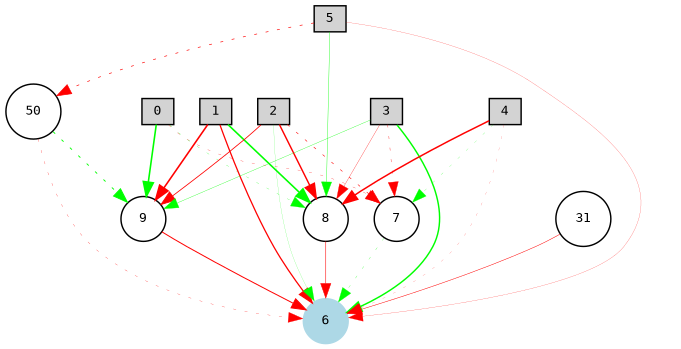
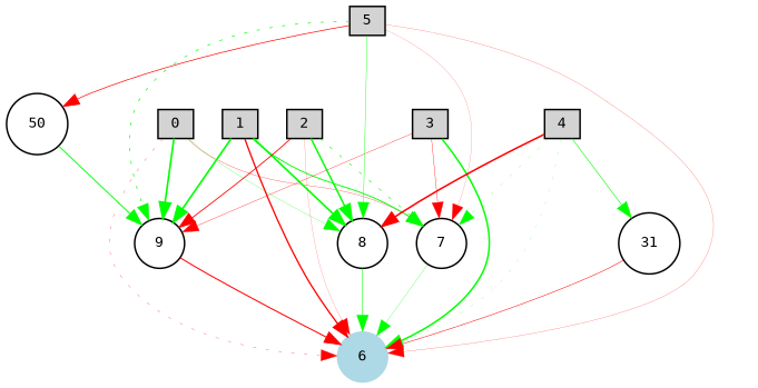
  digraph {
    fontname="DejaVu Sans Mono"
    node [fontname="DejaVu Sans Mono" fontsize=9 shape=box style=filled]
    edge [color=red fontname="DejaVu Sans Mono" penwidth=1.1 style=solid]
    0 [height=0.2 width=0.2]
    6 [color=lightblue height=0.2 shape=circle width=0.2]
    9 [height=0.2 shape=circle width=0.2 style=""]
    7 [height=0.2 shape=circle width=0.2 style=""]
    8 [height=0.2 shape=circle width=0.2 style=""]
    1 [height=0.2 width=0.2]
    2 [height=0.2 width=0.2]
    3 [height=0.2 width=0.2]
    4 [height=0.2 width=0.2]
    n10 [height=0.2 label=31 shape=circle width=0.2 style=""]
    5 [height=0.2 width=0.2]
    n12 [height=0.2 label=50 shape=circle width=0.2 style=""]
-   n12 -> 6 [penwidth=0.176080828106 style=dotted]
+   0 -> 6 [penwidth=0.176080828106 style=dotted]
    0 -> 9 [color=green]
-   0 -> 7 [penwidth=0.181136802415 style=dotted]
-   0 -> 8 [color=green penwidth=0.159706728741 style=dotted]
+   0 -> 7 [penwidth=0.181136802415]
+   0 -> 8 [color=green penwidth=0.159706728741]
    9 -> 6 [penwidth=0.689426472457]
-   7 -> 6 [color=green penwidth=0.165585300342 style=dotted]
-   8 -> 6 [penwidth=0.376710483828]
+   7 -> 6 [color=green penwidth=0.165585300342]
+   8 -> 6 [color=green penwidth=0.376710483828]
    1 -> 6 [penwidth=0.876361536796]
-   1 -> 9
+   1 -> 9 [color=green]
+   1 -> 7 [color=green penwidth=0.61584828945]
    1 -> 8 [color=green]
-   2 -> 6 [color=green penwidth=0.10342865607]
+   2 -> 6 [penwidth=0.10342865607]
    2 -> 9 [penwidth=0.56356219186]
-   2 -> 7 [penwidth=0.398673996611 style=dotted]
-   2 -> 8 [penwidth=0.992174455445]
+   2 -> 7 [color=green penwidth=0.398673996611 style=dotted]
+   2 -> 8 [color=green penwidth=0.992174455445]
    3 -> 6 [color=green penwidth=0.999734995422]
-   3 -> 9 [color=green penwidth=0.221573385783]
-   3 -> 7 [penwidth=0.23663591882 style=dotted]
-   3 -> 8 [penwidth=0.197342748691]
-   4 -> 6 [penwidth=0.100020454994 style=dotted]
+   3 -> 9 [penwidth=0.221573385783]
+   3 -> 7 [penwidth=0.23663591882]
+   4 -> 6 [color=green penwidth=0.100020454994 style=dotted]
    4 -> 7 [color=green penwidth=0.12223112079 style=dotted]
    4 -> 8 [penwidth=1.03039774423]
+   4 -> n10 [color=green penwidth=0.395548660193]
    n10 -> 6 [penwidth=0.335219445727]
    5 -> 6 [penwidth=0.128313712359]
+   5 -> 9 [color=green penwidth=0.447821394303 style=dotted]
+   5 -> 7 [penwidth=0.102051612322]
    5 -> 8 [color=green penwidth=0.264509623683]
-   5 -> n12 [penwidth=0.453607877026 style=dotted]
-   n12 -> 9 [color=green penwidth=0.617056390366 style=dotted]
+   5 -> n12 [penwidth=0.453607877026]
+   n12 -> 9 [color=green penwidth=0.617056390366]
  }
